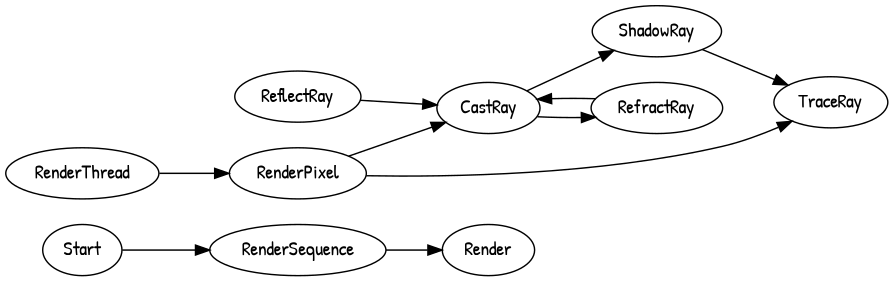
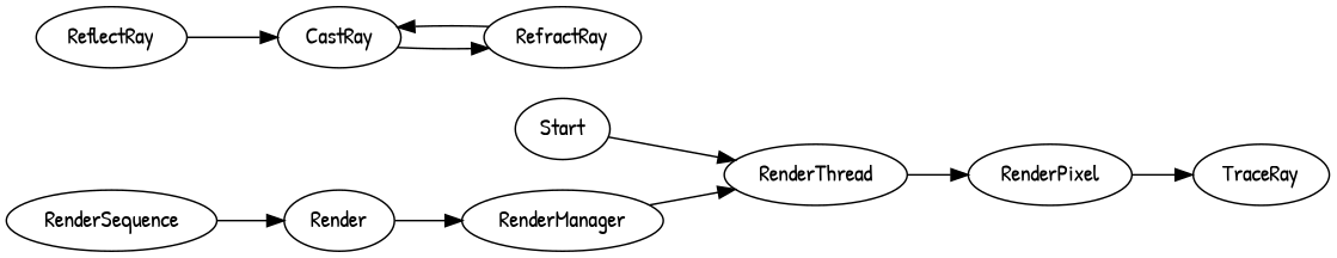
  digraph {
    fontname="Patrick Hand"
    rankdir=LR
    node [fontname="Patrick Hand"]
    edge [fontname="Patrick Hand"]
    Start
    RenderSequence
    Render
+   RenderManager
    RenderThread
    RenderPixel
    CastRay
    TraceRay
-   ShadowRay
    RefractRay
    ReflectRay
-   Start -> RenderSequence
+   Start -> RenderThread
    RenderSequence -> Render
+   Render -> RenderManager
+   RenderManager -> RenderThread
    RenderThread -> RenderPixel
-   RenderPixel -> CastRay
    RenderPixel -> TraceRay
-   CastRay -> ShadowRay
    CastRay -> RefractRay
-   ShadowRay -> TraceRay
    RefractRay -> CastRay
    ReflectRay -> CastRay
  }
